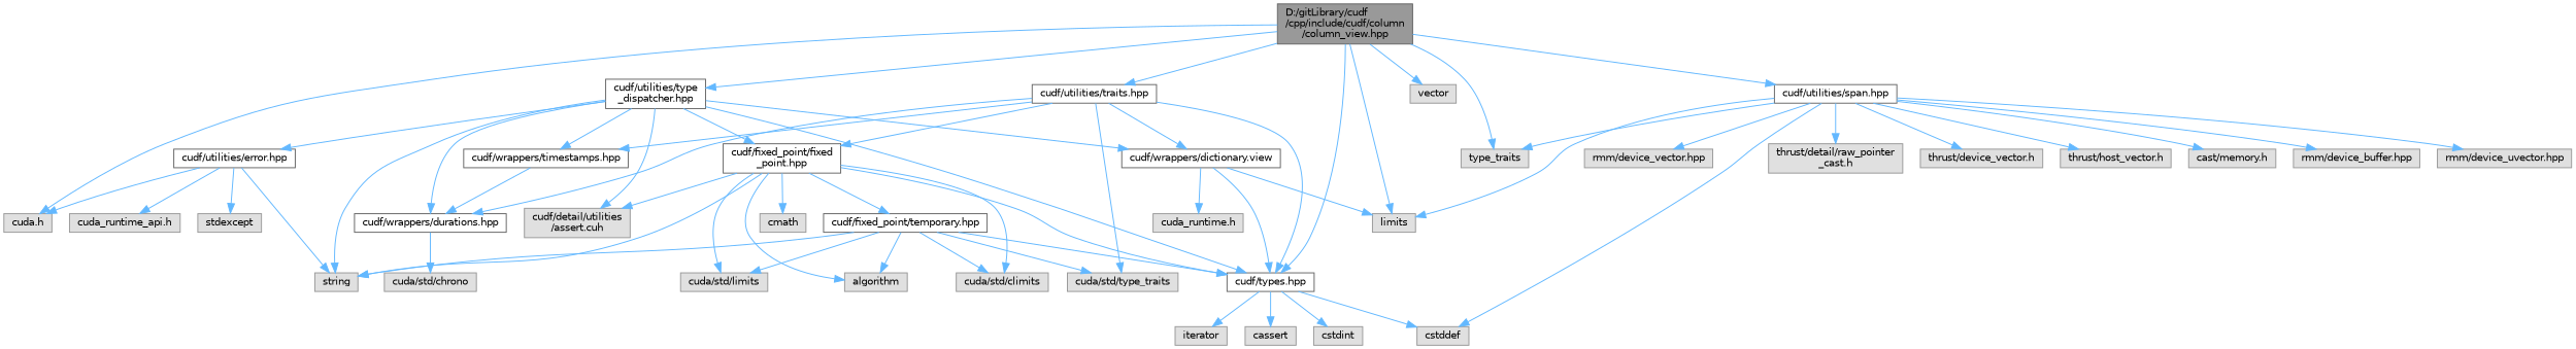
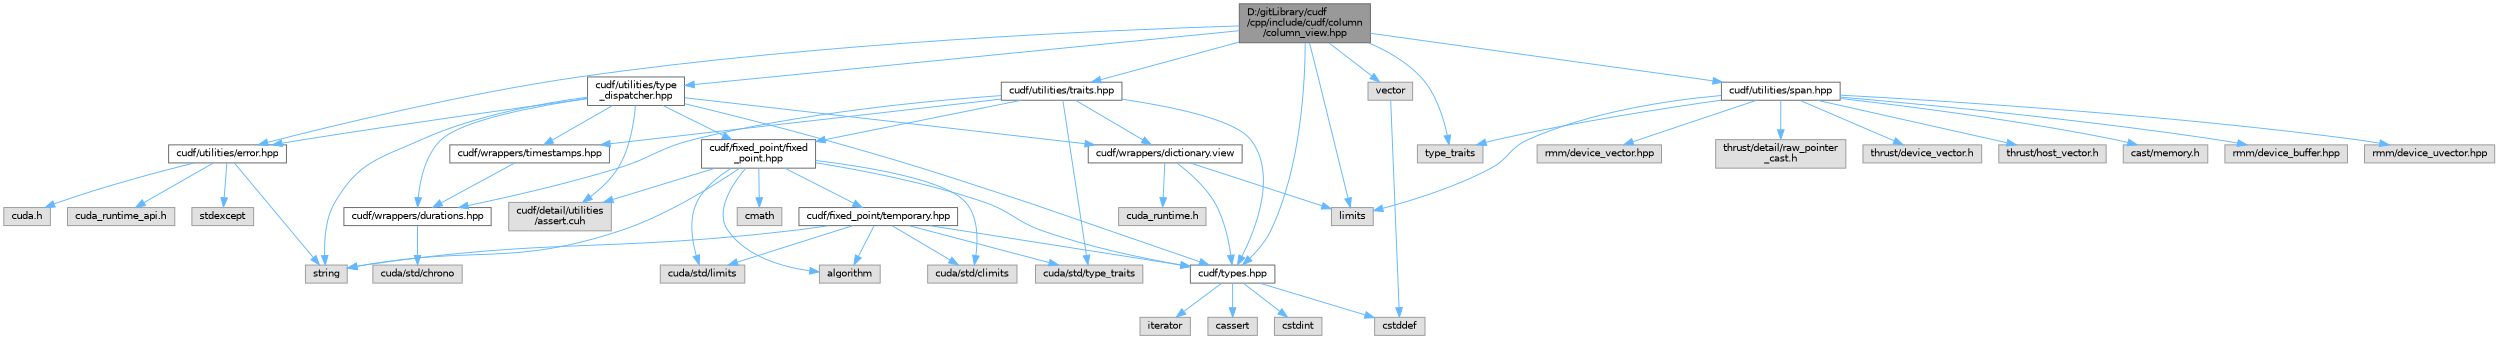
  digraph {
    node [color=grey60 fillcolor="#E0E0E0" fontname=Helvetica fontsize=10 shape=box style=filled]
    edge [color=steelblue1 fontname=Helvetica fontsize=10 labelfontname=Helvetica labelfontsize=10 style=solid]
    n1 [color=gray40 fillcolor=grey60 fontcolor=black height=0.2 label="D:/gitLibrary/cudf\l/cpp/include/cudf/column\l/column_view.hpp" width=0.4]
    n2 [color=grey40 fillcolor=white height=0.2 label="cudf/types.hpp" width=0.4]
    n3 [color=grey40 fillcolor=white height=0.2 label="cudf/utilities/error.hpp" width=0.4]
    n4 [color=grey40 fillcolor=white height=0.2 label="cudf/utilities/span.hpp" width=0.4]
    n5 [height=0.2 label=limits width=0.4]
    n6 [height=0.2 label=type_traits width=0.4]
    n7 [color=grey40 fillcolor=white height=0.2 label="cudf/utilities/traits.hpp" width=0.4]
    n8 [color=grey40 fillcolor=white height=0.2 label="cudf/utilities/type\l_dispatcher.hpp" width=0.4]
    n9 [height=0.2 label=vector width=0.4]
    n10 [height=0.2 label=cassert width=0.4]
    n11 [height=0.2 label=cstddef width=0.4]
    n12 [height=0.2 label=cstdint width=0.4]
    n13 [height=0.2 label=iterator width=0.4]
    n14 [height=0.2 label="cuda.h" width=0.4]
    n15 [height=0.2 label="cuda_runtime_api.h" width=0.4]
    n16 [height=0.2 label=stdexcept width=0.4]
    n17 [height=0.2 label=string width=0.4]
    n18 [height=0.2 label="rmm/device_buffer.hpp" width=0.4]
    n19 [height=0.2 label="rmm/device_uvector.hpp" width=0.4]
    n20 [height=0.2 label="rmm/device_vector.hpp" width=0.4]
    n21 [height=0.2 label="thrust/detail/raw_pointer\l_cast.h" width=0.4]
    n22 [height=0.2 label="thrust/device_vector.h" width=0.4]
    n23 [height=0.2 label="thrust/host_vector.h" width=0.4]
    n24 [height=0.2 label="cast/memory.h" width=0.4]
    n25 [color=grey40 fillcolor=white height=0.2 label="cudf/fixed_point/fixed\l_point.hpp" width=0.4]
    n26 [height=0.2 label="cuda/std/type_traits" width=0.4]
    n27 [color=grey40 fillcolor=white height=0.2 label="cudf/wrappers/dictionary.view" width=0.4]
    n28 [color=grey40 fillcolor=white height=0.2 label="cudf/wrappers/durations.hpp" width=0.4]
    n29 [color=grey40 fillcolor=white height=0.2 label="cudf/wrappers/timestamps.hpp" width=0.4]
    n30 [height=0.2 label="cudf/detail/utilities\l/assert.cuh" width=0.4]
    n31 [color=grey40 fillcolor=white height=0.2 label="cudf/fixed_point/temporary.hpp" width=0.4]
    n32 [height=0.2 label="cuda/std/climits" width=0.4]
    n33 [height=0.2 label="cuda/std/limits" width=0.4]
    n34 [height=0.2 label=algorithm width=0.4]
    n35 [height=0.2 label=cmath width=0.4]
    n36 [height=0.2 label="cuda_runtime.h" width=0.4]
    n37 [height=0.2 label="cuda/std/chrono" width=0.4]
    n1 -> n2
-   n1 -> n14
+   n1 -> n3
    n1 -> n4
    n1 -> n5
    n1 -> n6
    n1 -> n7
    n1 -> n8
    n1 -> n9
    n2 -> n10
    n2 -> n11
    n2 -> n12
    n2 -> n13
    n3 -> n14
    n3 -> n15
    n3 -> n16
    n3 -> n17
    n4 -> n5
    n4 -> n6
-   n4 -> n11
+   n9 -> n11
    n4 -> n18
    n4 -> n19
    n4 -> n20
    n4 -> n21
    n4 -> n22
    n4 -> n23
    n4 -> n24
    n7 -> n2
    n7 -> n25
    n7 -> n26
    n7 -> n27
    n7 -> n28
    n7 -> n29
    n8 -> n2
    n8 -> n3
    n8 -> n17
    n8 -> n25
    n8 -> n27
    n8 -> n28
    n8 -> n29
    n8 -> n30
    n25 -> n2
    n25 -> n17
    n25 -> n30
    n25 -> n31
    n25 -> n32
    n25 -> n33
    n25 -> n34
    n25 -> n35
    n27 -> n2
    n27 -> n5
    n27 -> n36
    n28 -> n37
    n29 -> n28
    n31 -> n2
    n31 -> n17
    n31 -> n26
    n31 -> n32
    n31 -> n33
    n31 -> n34
  }
